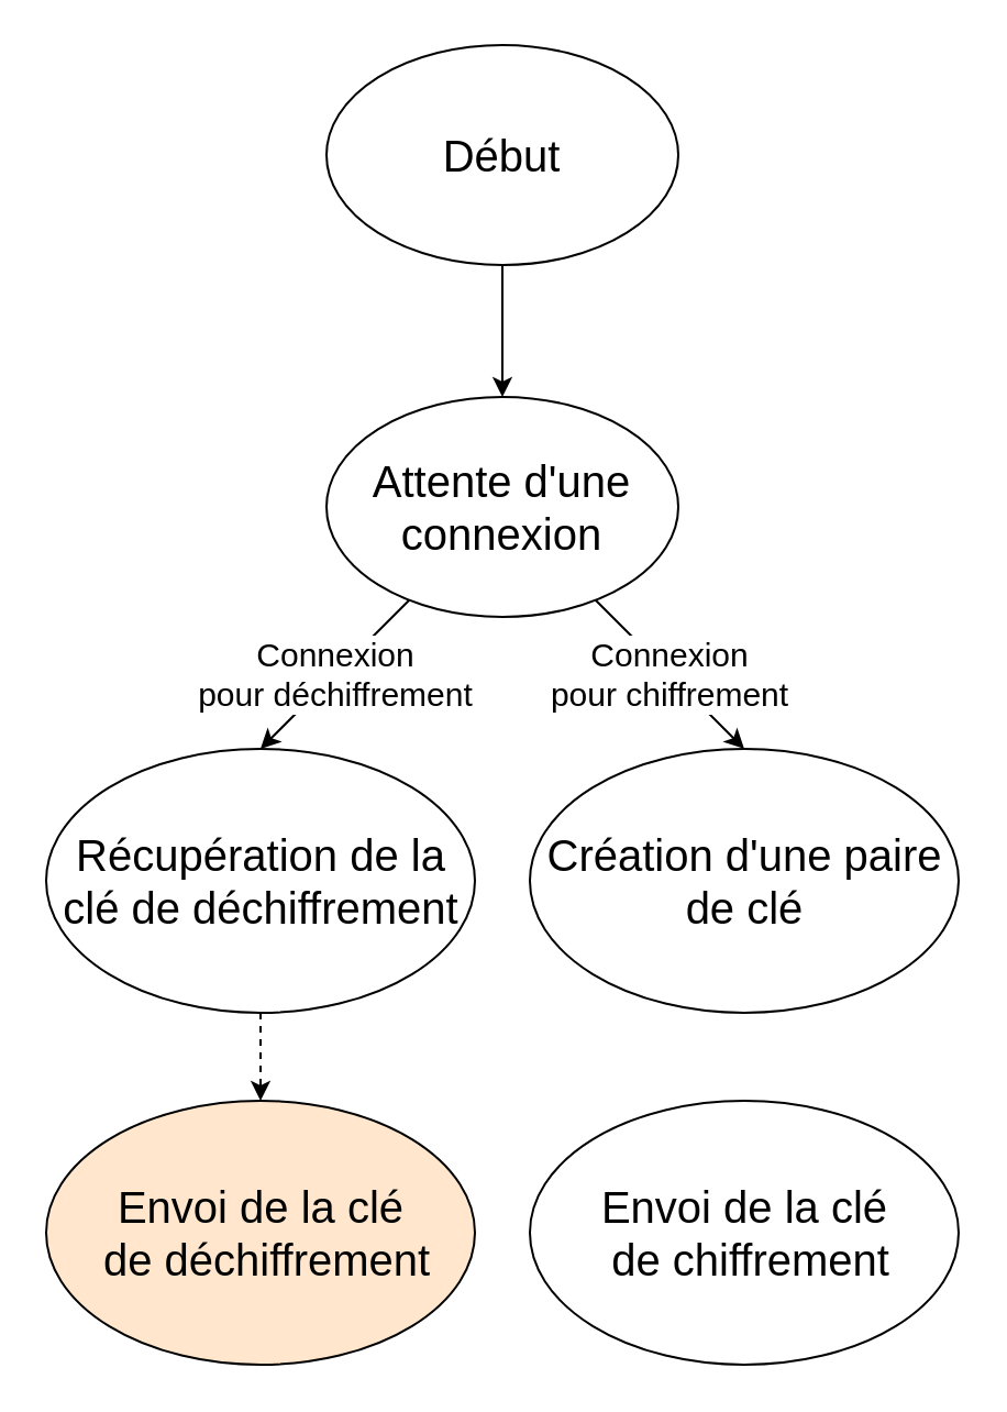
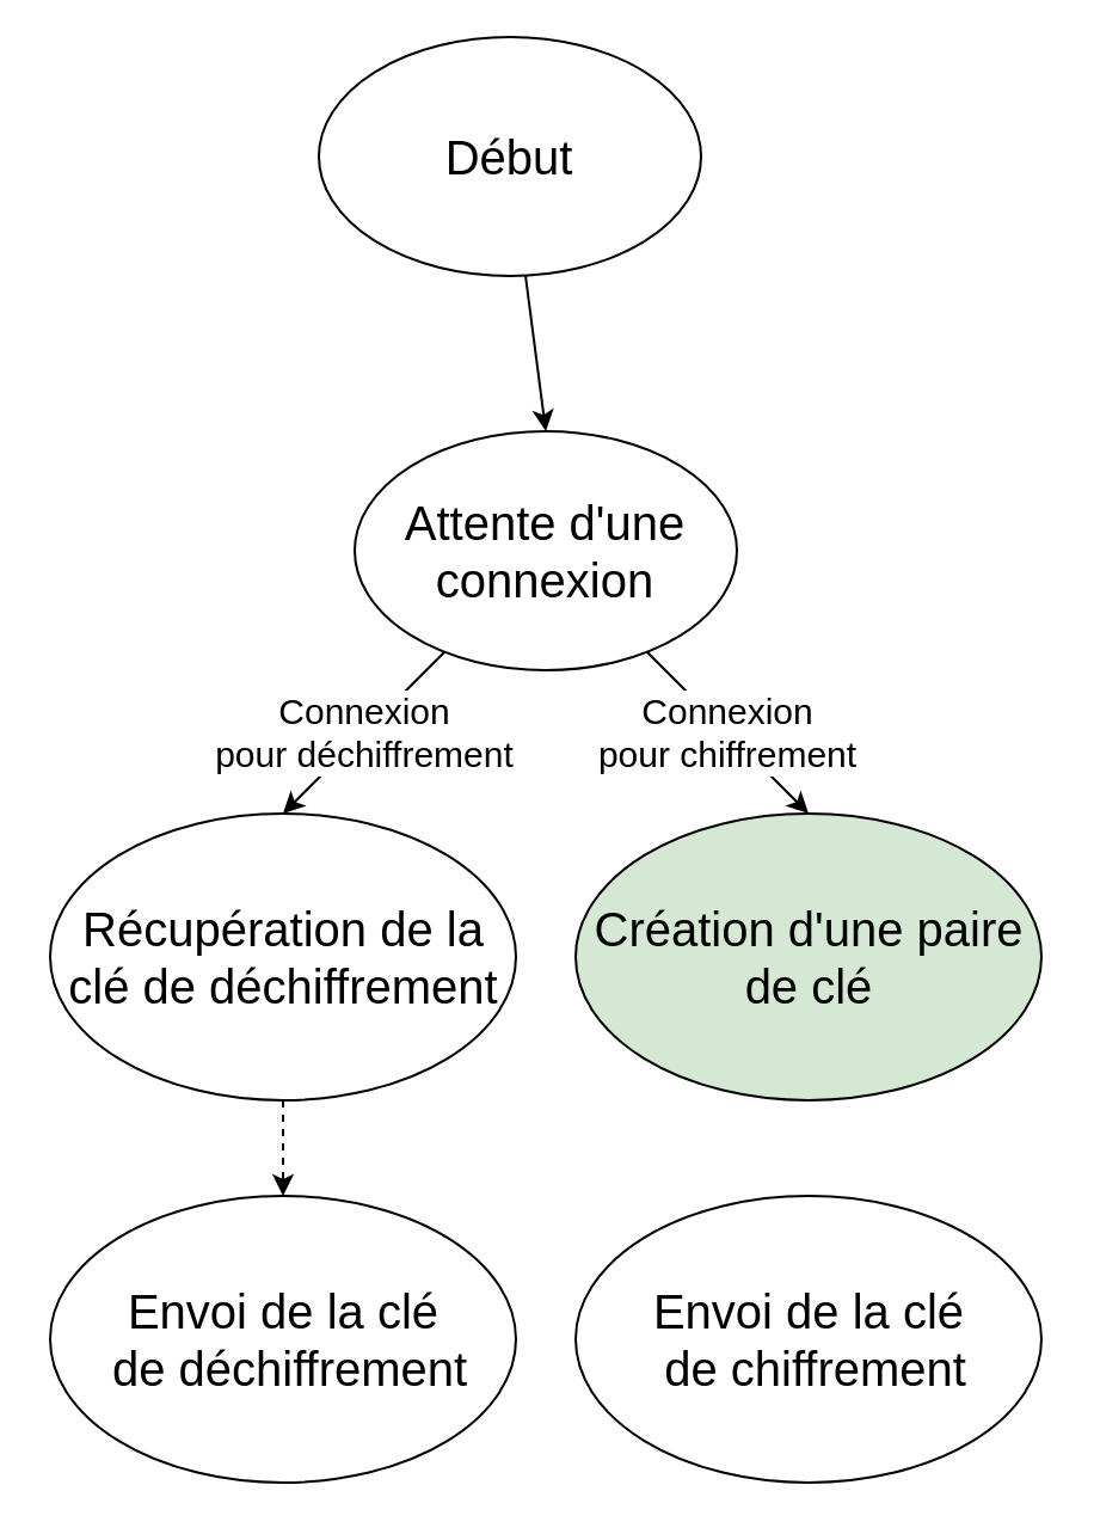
  <mxCell id="0" />
  <mxCell id="1" parent="0" />
  <mxCell id="2" style="edgeStyle=none;html=1;entryX=0.5;entryY=0;entryDx=0;entryDy=0;" parent="1" source="3" target="6" edge="1"><mxGeometry relative="1" as="geometry" /></mxCell>
- <mxCell id="3" value="&lt;font style=&quot;font-size: 20px;&quot;&gt;Début&lt;/font&gt;" style="ellipse;whiteSpace=wrap;html=1;" parent="1" vertex="1"><mxGeometry x="148" y="20" width="160" height="100" as="geometry" /></mxCell>
+ <mxCell id="3" value="&lt;font style=&quot;font-size: 20px;&quot;&gt;Début&lt;/font&gt;" style="ellipse;whiteSpace=wrap;html=1;" parent="1" vertex="1"><mxGeometry x="133" y="15" width="160" height="100" as="geometry" /></mxCell>
  <mxCell id="4" value="&lt;font style=&quot;font-size: 15px;&quot;&gt;Connexion &lt;br&gt;pour chiffrement&lt;/font&gt;" style="edgeStyle=none;html=1;entryX=0.5;entryY=0;entryDx=0;entryDy=0;" parent="1" source="6" target="9" edge="1"><mxGeometry relative="1" as="geometry" /></mxCell>
  <mxCell id="5" value="&lt;font style=&quot;font-size: 15px;&quot;&gt;Connexion&lt;br&gt;pour déchiffrement&lt;/font&gt;" style="edgeStyle=none;html=1;entryX=0.5;entryY=0;entryDx=0;entryDy=0;" parent="1" source="6" target="8" edge="1"><mxGeometry relative="1" as="geometry" /></mxCell>
  <mxCell id="6" value="&lt;font style=&quot;font-size: 20px;&quot;&gt;Attente d'une&lt;br&gt;connexion&lt;br&gt;&lt;/font&gt;" style="ellipse;whiteSpace=wrap;html=1;" parent="1" vertex="1"><mxGeometry x="148" y="180" width="160" height="100" as="geometry" /></mxCell>
  <mxCell id="7" style="edgeStyle=none;html=1;entryX=0.5;entryY=0;entryDx=0;entryDy=0;fontSize=15;dashed=1;" parent="1" source="8" target="11" edge="1"><mxGeometry relative="1" as="geometry" /></mxCell>
  <mxCell id="8" value="&lt;font style=&quot;font-size: 20px;&quot;&gt;Récupération de la clé de déchiffrement&lt;/font&gt;" style="ellipse;whiteSpace=wrap;html=1;" parent="1" vertex="1"><mxGeometry x="20.5" y="340" width="195" height="120" as="geometry" /></mxCell>
- <mxCell id="9" value="&lt;font style=&quot;font-size: 20px;&quot;&gt;Création d'une paire de clé&lt;/font&gt;" style="ellipse;whiteSpace=wrap;html=1;" parent="1" vertex="1"><mxGeometry x="240.5" y="340" width="195" height="120" as="geometry" /></mxCell>
+ <mxCell id="9" value="&lt;font style=&quot;font-size: 20px;&quot;&gt;Création d'une paire de clé&lt;/font&gt;" style="ellipse;whiteSpace=wrap;html=1;fillColor=#d5e8d4;" parent="1" vertex="1"><mxGeometry x="240.5" y="340" width="195" height="120" as="geometry" /></mxCell>
  <mxCell id="10" value="&lt;font style=&quot;font-size: 20px;&quot;&gt;Envoi de la clé&lt;br&gt;&amp;nbsp;de chiffrement&lt;/font&gt;" style="ellipse;whiteSpace=wrap;html=1;" parent="1" vertex="1"><mxGeometry x="240.5" y="500" width="195" height="120" as="geometry" /></mxCell>
- <mxCell id="11" value="&lt;span style=&quot;font-size: 20px;&quot;&gt;Envoi de la clé&lt;/span&gt;&lt;br style=&quot;border-color: var(--border-color); font-size: 20px;&quot;&gt;&lt;span style=&quot;font-size: 20px;&quot;&gt;&amp;nbsp;de déchiffrement&lt;/span&gt;" style="ellipse;whiteSpace=wrap;html=1;fillColor=#ffe6cc;" parent="1" vertex="1"><mxGeometry x="20.5" y="500" width="195" height="120" as="geometry" /></mxCell>
+ <mxCell id="11" value="&lt;span style=&quot;font-size: 20px;&quot;&gt;Envoi de la clé&lt;/span&gt;&lt;br style=&quot;border-color: var(--border-color); font-size: 20px;&quot;&gt;&lt;span style=&quot;font-size: 20px;&quot;&gt;&amp;nbsp;de déchiffrement&lt;/span&gt;" style="ellipse;whiteSpace=wrap;html=1;" parent="1" vertex="1"><mxGeometry x="20.5" y="500" width="195" height="120" as="geometry" /></mxCell>
